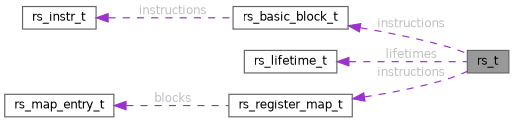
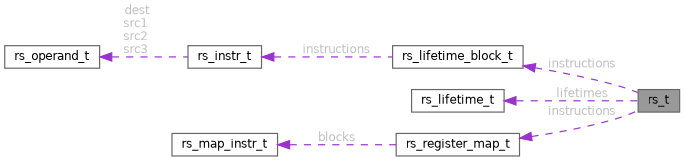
  digraph {
    rankdir=LR
    node [color=gray40 fillcolor=white fontname=Helvetica fontsize=10 shape=box style=filled]
    edge [color=darkorchid3 dir=back fontcolor=grey fontname=Helvetica fontsize=10 labelfontname=Helvetica labelfontsize=10 style=dashed]
    n1 [fillcolor=grey60 fontcolor=black height=0.2 label=rs_t width=0.4]
-   n2 [height=0.2 label=rs_basic_block_t width=0.4]
+   n2 [height=0.2 label=rs_lifetime_block_t width=0.4]
    n3 [height=0.2 label=rs_instr_t width=0.4]
+   n4 [height=0.2 label=rs_operand_t width=0.4]
    n5 [height=0.2 label=rs_lifetime_t width=0.4]
    n6 [height=0.2 label=rs_register_map_t width=0.4]
-   n7 [height=0.2 label=rs_map_entry_t width=0.4]
+   n7 [height=0.2 label=rs_map_instr_t width=0.4]
    n2 -> n1 [label=" instructions"]
    n3 -> n2 [label=" instructions"]
+   n4 -> n3 [label=" dest\nsrc1\nsrc2\nsrc3"]
    n5 -> n1 [label=" lifetimes"]
    n6 -> n1 [label=" instructions"]
    n7 -> n6 [label=" blocks"]
  }
